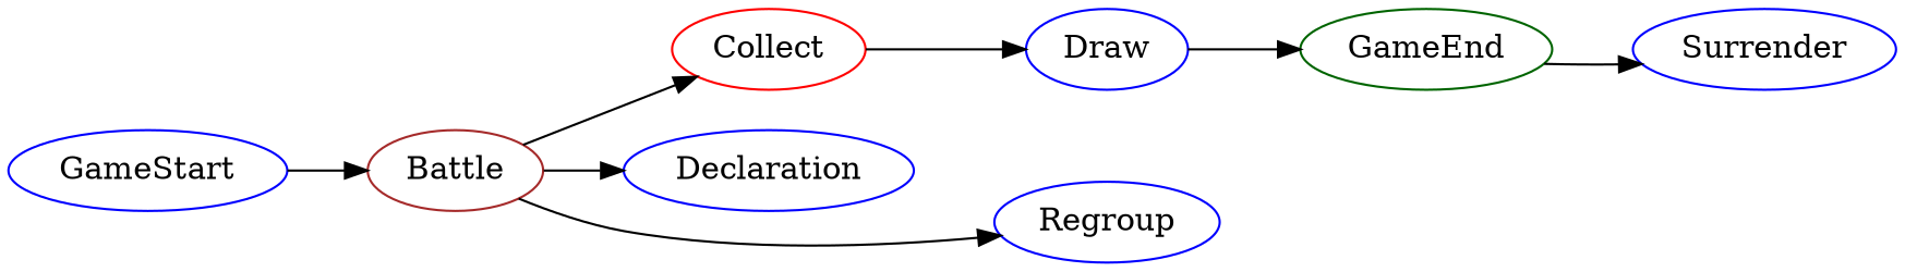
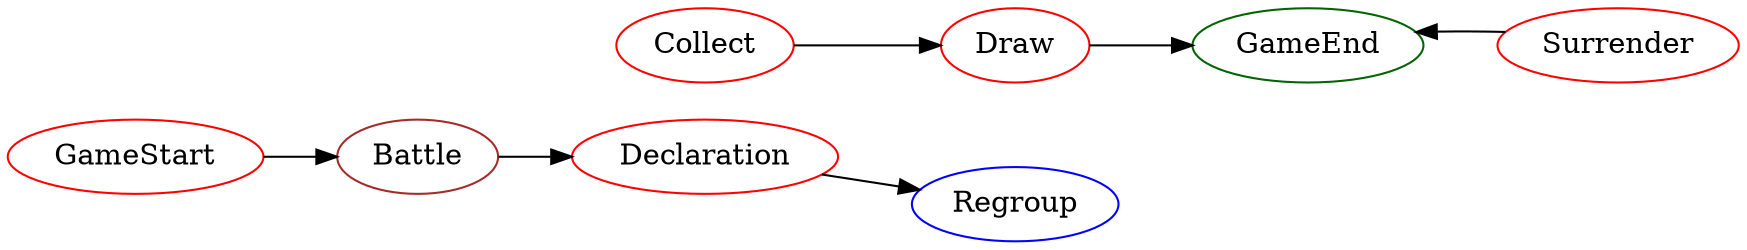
  digraph {
    rankdir=LR
    node [color=blue]
-   GameStart [rank=source]
+   GameStart [color=red rank=source]
    Battle [color=brown]
    Collect [color=red]
-   Declaration
+   Declaration [color=red]
    GameEnd [color=darkgreen rank=sink]
-   Draw
+   Draw [color=red]
    Regroup
-   Surrender
+   Surrender [color=red]
    GameStart -> Battle
-   Battle -> Collect
    Battle -> Declaration
    Collect -> Draw
-   Battle -> Regroup
+   Declaration -> Regroup
    Draw -> GameEnd
-   GameEnd -> Surrender
+   Surrender -> GameEnd
  }
